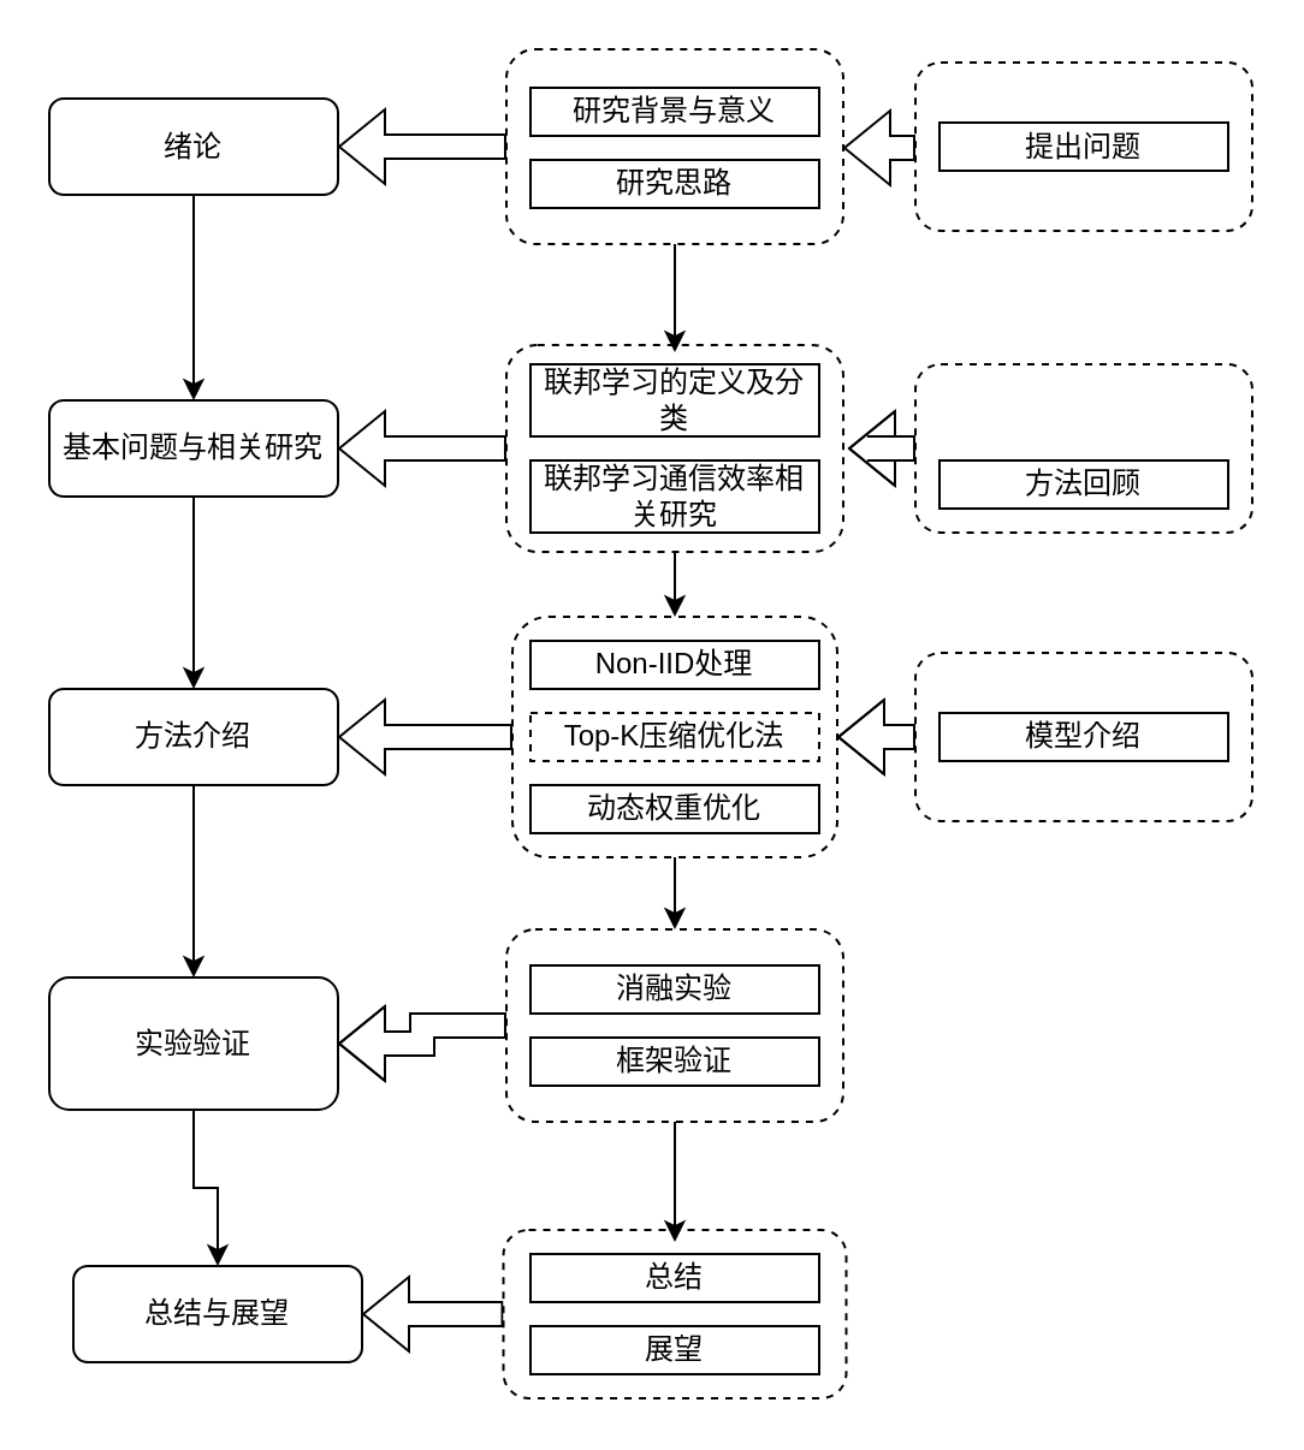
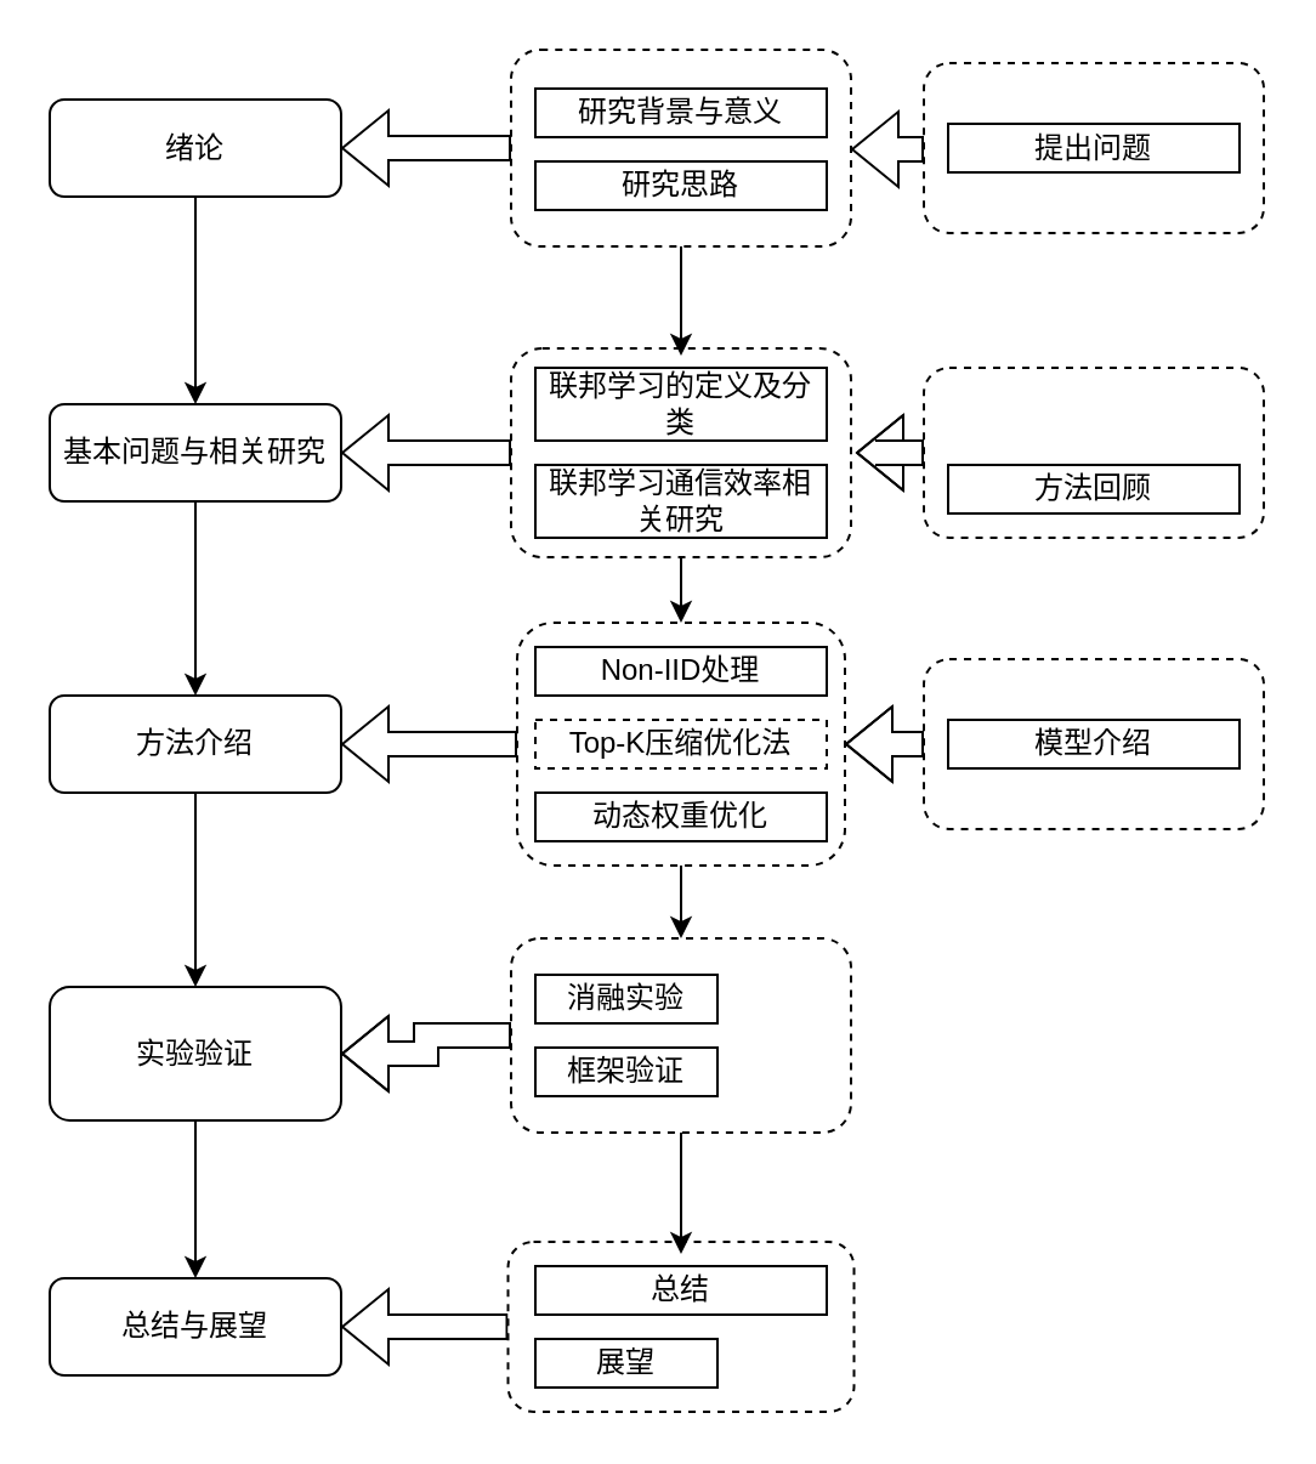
  <mxCell id="0" />
  <mxCell id="1" parent="0" />
  <mxCell id="2" value="" style="edgeStyle=orthogonalEdgeStyle;rounded=0;orthogonalLoop=1;jettySize=auto;html=1;shape=flexArrow;" parent="1" source="3" target="21" edge="1"><mxGeometry relative="1" as="geometry" /></mxCell>
  <mxCell id="3" value="" style="rounded=1;whiteSpace=wrap;html=1;dashed=1;" parent="1" vertex="1"><mxGeometry x="208.75" y="511" width="142.5" height="70" as="geometry" /></mxCell>
  <mxCell id="4" value="" style="edgeStyle=orthogonalEdgeStyle;rounded=0;orthogonalLoop=1;jettySize=auto;html=1;shape=flexArrow;" parent="1" source="5" target="27" edge="1"><mxGeometry relative="1" as="geometry" /></mxCell>
  <mxCell id="5" value="" style="rounded=1;whiteSpace=wrap;html=1;dashed=1;" parent="1" vertex="1"><mxGeometry x="210" y="386" width="140" height="80" as="geometry" /></mxCell>
  <mxCell id="6" value="" style="edgeStyle=orthogonalEdgeStyle;rounded=0;orthogonalLoop=1;jettySize=auto;html=1;" parent="1" source="8" edge="1"><mxGeometry relative="1" as="geometry"><mxPoint x="280" y="386" as="targetPoint" /></mxGeometry></mxCell>
  <mxCell id="7" value="" style="edgeStyle=orthogonalEdgeStyle;rounded=0;orthogonalLoop=1;jettySize=auto;html=1;shape=flexArrow;" parent="1" source="8" target="25" edge="1"><mxGeometry relative="1" as="geometry" /></mxCell>
  <mxCell id="8" value="" style="rounded=1;whiteSpace=wrap;html=1;dashed=1;" parent="1" vertex="1"><mxGeometry x="212.5" y="256" width="135" height="100" as="geometry" /></mxCell>
  <mxCell id="9" value="" style="edgeStyle=orthogonalEdgeStyle;rounded=0;orthogonalLoop=1;jettySize=auto;html=1;shape=flexArrow;" parent="1" source="10" target="23" edge="1"><mxGeometry relative="1" as="geometry" /></mxCell>
  <mxCell id="10" value="" style="rounded=1;whiteSpace=wrap;html=1;dashed=1;" parent="1" vertex="1"><mxGeometry x="210" y="143" width="140" height="86" as="geometry" /></mxCell>
  <mxCell id="11" value="" style="edgeStyle=orthogonalEdgeStyle;rounded=0;orthogonalLoop=1;jettySize=auto;html=1;" parent="1" source="13" edge="1"><mxGeometry relative="1" as="geometry"><mxPoint x="280" y="146" as="targetPoint" /></mxGeometry></mxCell>
  <mxCell id="12" value="" style="edgeStyle=orthogonalEdgeStyle;rounded=0;orthogonalLoop=1;jettySize=auto;html=1;shape=flexArrow;" parent="1" source="13" target="20" edge="1"><mxGeometry relative="1" as="geometry" /></mxCell>
  <mxCell id="13" value="" style="rounded=1;whiteSpace=wrap;html=1;dashed=1;" parent="1" vertex="1"><mxGeometry x="210" y="20" width="140" height="81" as="geometry" /></mxCell>
  <mxCell id="14" value="" style="edgeStyle=orthogonalEdgeStyle;rounded=0;orthogonalLoop=1;jettySize=auto;html=1;entryX=1;entryY=0.5;entryDx=0;entryDy=0;shape=flexArrow;" parent="1" source="15" target="8" edge="1"><mxGeometry relative="1" as="geometry" /></mxCell>
  <mxCell id="15" value="" style="rounded=1;whiteSpace=wrap;html=1;dashed=1;" parent="1" vertex="1"><mxGeometry x="380" y="271" width="140" height="70" as="geometry" /></mxCell>
  <mxCell id="16" value="" style="edgeStyle=orthogonalEdgeStyle;rounded=0;orthogonalLoop=1;jettySize=auto;html=1;shape=flexArrow;" parent="1" source="17" edge="1"><mxGeometry relative="1" as="geometry"><mxPoint x="352" y="186" as="targetPoint" /></mxGeometry></mxCell>
  <mxCell id="17" value="" style="rounded=1;whiteSpace=wrap;html=1;dashed=1;" parent="1" vertex="1"><mxGeometry x="380" y="151" width="140" height="70" as="geometry" /></mxCell>
  <mxCell id="18" value="" style="rounded=1;whiteSpace=wrap;html=1;dashed=1;" parent="1" vertex="1"><mxGeometry x="380" y="25.5" width="140" height="70" as="geometry" /></mxCell>
  <mxCell id="19" value="" style="edgeStyle=orthogonalEdgeStyle;rounded=0;orthogonalLoop=1;jettySize=auto;html=1;" parent="1" source="20" target="23" edge="1"><mxGeometry relative="1" as="geometry" /></mxCell>
  <mxCell id="20" value="绪论" style="rounded=1;whiteSpace=wrap;html=1;fontSize=12;glass=0;strokeWidth=1;shadow=0;" parent="1" vertex="1"><mxGeometry x="20" y="40.5" width="120" height="40" as="geometry" /></mxCell>
- <mxCell id="21" value="总结与展望" style="rounded=1;whiteSpace=wrap;html=1;fontSize=12;glass=0;strokeWidth=1;shadow=0;" parent="1" vertex="1"><mxGeometry x="30" y="526" width="120" height="40" as="geometry" /></mxCell>
+ <mxCell id="21" value="总结与展望" style="rounded=1;whiteSpace=wrap;html=1;fontSize=12;glass=0;strokeWidth=1;shadow=0;" parent="1" vertex="1"><mxGeometry x="20" y="526" width="120" height="40" as="geometry" /></mxCell>
  <mxCell id="22" value="" style="edgeStyle=orthogonalEdgeStyle;rounded=0;orthogonalLoop=1;jettySize=auto;html=1;" parent="1" source="23" target="25" edge="1"><mxGeometry relative="1" as="geometry" /></mxCell>
  <mxCell id="23" value="基本问题与相关研究" style="rounded=1;whiteSpace=wrap;html=1;fontSize=12;glass=0;strokeWidth=1;shadow=0;" parent="1" vertex="1"><mxGeometry x="20" y="166" width="120" height="40" as="geometry" /></mxCell>
  <mxCell id="24" value="" style="edgeStyle=orthogonalEdgeStyle;rounded=0;orthogonalLoop=1;jettySize=auto;html=1;" parent="1" source="25" target="27" edge="1"><mxGeometry relative="1" as="geometry" /></mxCell>
  <mxCell id="25" value="方法介绍" style="rounded=1;whiteSpace=wrap;html=1;fontSize=12;glass=0;strokeWidth=1;shadow=0;" parent="1" vertex="1"><mxGeometry x="20" y="286" width="120" height="40" as="geometry" /></mxCell>
  <mxCell id="26" value="" style="edgeStyle=orthogonalEdgeStyle;rounded=0;orthogonalLoop=1;jettySize=auto;html=1;" parent="1" source="27" target="21" edge="1"><mxGeometry relative="1" as="geometry" /></mxCell>
  <mxCell id="27" value="实验验证" style="rounded=1;whiteSpace=wrap;html=1;fontSize=12;glass=0;strokeWidth=1;shadow=0;" parent="1" vertex="1"><mxGeometry x="20" y="406" width="120" height="55" as="geometry" /></mxCell>
  <mxCell id="28" value="研究背景与意义" style="rounded=0;whiteSpace=wrap;html=1;" parent="1" vertex="1"><mxGeometry x="220" y="36" width="120" height="20" as="geometry" /></mxCell>
  <mxCell id="29" value="研究思路" style="rounded=0;whiteSpace=wrap;html=1;" parent="1" vertex="1"><mxGeometry x="220" y="66" width="120" height="20" as="geometry" /></mxCell>
  <mxCell id="30" value="联邦学习的定义及分类" style="rounded=0;whiteSpace=wrap;html=1;" parent="1" vertex="1"><mxGeometry x="220" y="151" width="120" height="30" as="geometry" /></mxCell>
  <mxCell id="31" value="" style="edgeStyle=orthogonalEdgeStyle;rounded=0;orthogonalLoop=1;jettySize=auto;html=1;exitX=0.5;exitY=1;exitDx=0;exitDy=0;" parent="1" source="10" edge="1"><mxGeometry relative="1" as="geometry"><mxPoint x="280" y="236" as="sourcePoint" /><mxPoint x="280" y="256" as="targetPoint" /></mxGeometry></mxCell>
  <mxCell id="32" value="联邦学习通信效率相关研究" style="rounded=0;whiteSpace=wrap;html=1;" parent="1" vertex="1"><mxGeometry x="220" y="191" width="120" height="30" as="geometry" /></mxCell>
  <mxCell id="33" value="Non-IID处理" style="rounded=0;whiteSpace=wrap;html=1;" parent="1" vertex="1"><mxGeometry x="220" y="266" width="120" height="20" as="geometry" /></mxCell>
  <mxCell id="34" value="Top-K压缩优化法" style="rounded=0;whiteSpace=wrap;html=1;dashed=1;" parent="1" vertex="1"><mxGeometry x="220" y="296" width="120" height="20" as="geometry" /></mxCell>
  <mxCell id="35" value="动态权重优化" style="rounded=0;whiteSpace=wrap;html=1;" parent="1" vertex="1"><mxGeometry x="220" y="326" width="120" height="20" as="geometry" /></mxCell>
- <mxCell id="36" value="消融实验" style="rounded=0;whiteSpace=wrap;html=1;" parent="1" vertex="1"><mxGeometry x="220" y="401" width="120" height="20" as="geometry" /></mxCell>
+ <mxCell id="36" value="消融实验" style="rounded=0;whiteSpace=wrap;html=1;" parent="1" vertex="1"><mxGeometry x="220" y="401" width="75" height="20" as="geometry" /></mxCell>
  <mxCell id="37" value="" style="edgeStyle=orthogonalEdgeStyle;rounded=0;orthogonalLoop=1;jettySize=auto;html=1;exitX=0.5;exitY=1;exitDx=0;exitDy=0;entryX=0.5;entryY=0.071;entryDx=0;entryDy=0;entryPerimeter=0;" parent="1" source="5" target="3" edge="1"><mxGeometry relative="1" as="geometry"><mxPoint x="280" y="476" as="sourcePoint" /><mxPoint x="280" y="506" as="targetPoint" /></mxGeometry></mxCell>
- <mxCell id="38" value="框架验证" style="rounded=0;whiteSpace=wrap;html=1;" parent="1" vertex="1"><mxGeometry x="220" y="431" width="120" height="20" as="geometry" /></mxCell>
+ <mxCell id="38" value="框架验证" style="rounded=0;whiteSpace=wrap;html=1;" parent="1" vertex="1"><mxGeometry x="220" y="431" width="75" height="20" as="geometry" /></mxCell>
  <mxCell id="39" value="总结" style="rounded=0;whiteSpace=wrap;html=1;" parent="1" vertex="1"><mxGeometry x="220" y="521" width="120" height="20" as="geometry" /></mxCell>
- <mxCell id="40" value="展望" style="rounded=0;whiteSpace=wrap;html=1;" parent="1" vertex="1"><mxGeometry x="220" y="551" width="120" height="20" as="geometry" /></mxCell>
+ <mxCell id="40" value="展望" style="rounded=0;whiteSpace=wrap;html=1;" parent="1" vertex="1"><mxGeometry x="220" y="551" width="75" height="20" as="geometry" /></mxCell>
  <mxCell id="41" value="" style="edgeStyle=orthogonalEdgeStyle;rounded=0;orthogonalLoop=1;jettySize=auto;html=1;entryX=1;entryY=0.5;entryDx=0;entryDy=0;shape=flexArrow;" parent="1" target="13" edge="1"><mxGeometry relative="1" as="geometry"><mxPoint x="380" y="61" as="sourcePoint" /></mxGeometry></mxCell>
  <mxCell id="42" value="提出问题" style="rounded=0;whiteSpace=wrap;html=1;" parent="1" vertex="1"><mxGeometry x="390" y="50.5" width="120" height="20" as="geometry" /></mxCell>
  <mxCell id="43" value="方法回顾" style="rounded=0;whiteSpace=wrap;html=1;" parent="1" vertex="1"><mxGeometry x="390" y="191" width="120" height="20" as="geometry" /></mxCell>
  <mxCell id="44" value="模型介绍" style="rounded=0;whiteSpace=wrap;html=1;" parent="1" vertex="1"><mxGeometry x="390" y="296" width="120" height="20" as="geometry" /></mxCell>
